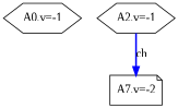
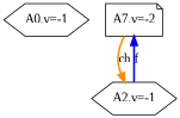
  digraph {
    fontname="Liberation Serif"
    node [fontname="Liberation Serif" shape=hexagon]
    edge [fontname="Liberation Serif" style=bold]
    n1 [label="A0.v=-1"]
    n2 [label="A7.v=-2" shape=note]
    n3 [label="A2.v=-1"]
-   n3 -> n2 [color=blue label=ch]
+   n2 -> n3 [color=darkorange label=ch]
+   n3 -> n2 [color=blue label=f]
  }
